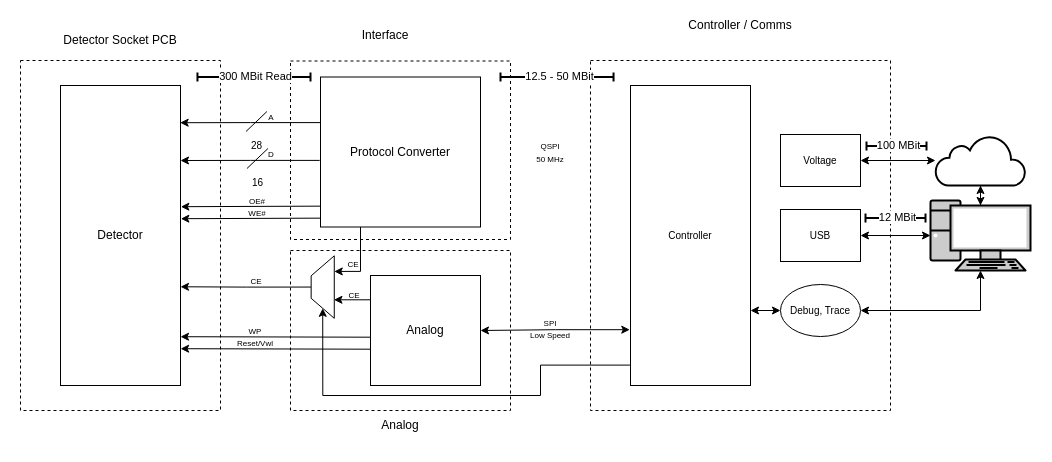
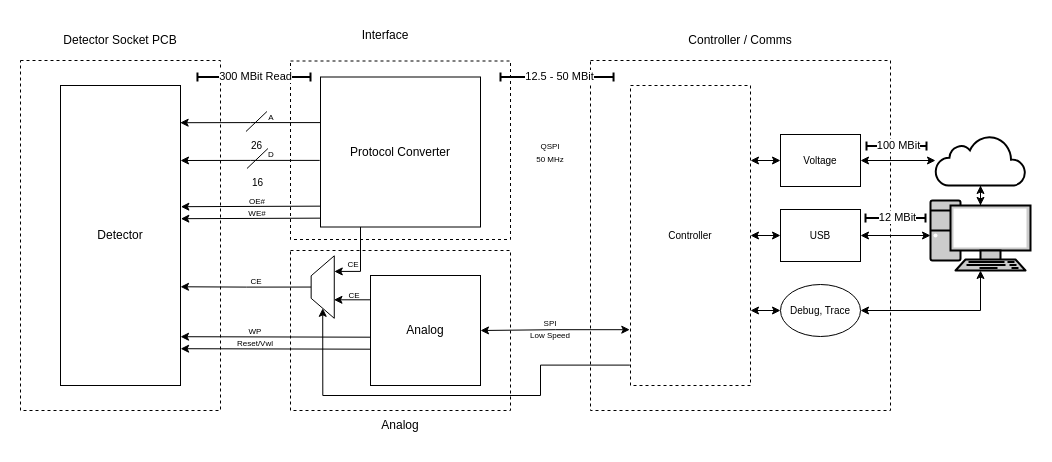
  <mxCell id="0" style=";html=1;" />
  <mxCell id="1" style=";html=1;" parent="0" />
  <mxCell id="2" value="" style="rounded=0;whiteSpace=wrap;html=1;fillColor=none;dashed=1;strokeWidth=1;" parent="1" vertex="1"><mxGeometry x="590" y="60" width="300" height="350" as="geometry" /></mxCell>
  <mxCell id="3" value="" style="rounded=0;whiteSpace=wrap;html=1;fillColor=none;dashed=1;strokeWidth=1;" parent="1" vertex="1"><mxGeometry x="290" y="60.5" width="220" height="178.5" as="geometry" /></mxCell>
  <mxCell id="4" value="" style="rounded=0;whiteSpace=wrap;html=1;fillColor=none;dashed=1;strokeWidth=1;" parent="1" vertex="1"><mxGeometry x="290" y="250" width="220" height="160" as="geometry" /></mxCell>
  <mxCell id="5" value="" style="rounded=0;whiteSpace=wrap;html=1;fillColor=none;dashed=1;strokeWidth=1;" parent="1" vertex="1"><mxGeometry x="20" y="60" width="200" height="350" as="geometry" /></mxCell>
  <mxCell id="6" value="Detector" style="rounded=0;whiteSpace=wrap;html=1;" parent="1" vertex="1"><mxGeometry x="60" y="85" width="120" height="300" as="geometry" /></mxCell>
  <mxCell id="7" value="Analog" style="whiteSpace=wrap;html=1;aspect=fixed;" parent="1" vertex="1"><mxGeometry x="370" y="275" width="110" height="110" as="geometry" /></mxCell>
  <mxCell id="8" style="edgeStyle=orthogonalEdgeStyle;rounded=0;orthogonalLoop=1;jettySize=auto;html=1;exitX=0.002;exitY=0.304;exitDx=0;exitDy=0;entryX=0.997;entryY=0.124;entryDx=0;entryDy=0;entryPerimeter=0;startArrow=none;startFill=0;endArrow=classic;endFill=1;exitPerimeter=0;" parent="1" source="11" target="6" edge="1"><mxGeometry relative="1" as="geometry" /></mxCell>
  <mxCell id="9" style="edgeStyle=orthogonalEdgeStyle;rounded=0;orthogonalLoop=1;jettySize=auto;html=1;exitX=-0.005;exitY=0.556;exitDx=0;exitDy=0;entryX=1;entryY=0.25;entryDx=0;entryDy=0;startArrow=none;startFill=0;endArrow=classic;endFill=1;exitPerimeter=0;" parent="1" source="11" target="6" edge="1"><mxGeometry relative="1" as="geometry" /></mxCell>
  <mxCell id="10" style="edgeStyle=orthogonalEdgeStyle;rounded=0;orthogonalLoop=1;jettySize=auto;html=1;exitX=0.25;exitY=1;exitDx=0;exitDy=0;entryX=0.75;entryY=1;entryDx=0;entryDy=0;startArrow=none;startFill=0;endArrow=classic;endFill=1;" parent="1" source="11" target="21" edge="1"><mxGeometry relative="1" as="geometry" /></mxCell>
  <mxCell id="11" value="Protocol Converter" style="rounded=0;whiteSpace=wrap;html=1;" parent="1" vertex="1"><mxGeometry x="320" y="76.5" width="160" height="150" as="geometry" /></mxCell>
  <mxCell id="12" value="Detector Socket PCB" style="text;html=1;strokeColor=none;fillColor=none;align=center;verticalAlign=middle;whiteSpace=wrap;rounded=0;dashed=1;" parent="1" vertex="1"><mxGeometry x="20" y="25" width="200" height="30" as="geometry" /></mxCell>
  <mxCell id="13" value="Analog" style="text;html=1;strokeColor=none;fillColor=none;align=center;verticalAlign=middle;whiteSpace=wrap;rounded=0;dashed=1;" parent="1" vertex="1"><mxGeometry x="355" y="410" width="90" height="30" as="geometry" /></mxCell>
  <mxCell id="14" value="&lt;font style=&quot;font-size: 8px;&quot;&gt;CE&lt;br&gt;&lt;/font&gt;" style="text;html=1;strokeColor=none;fillColor=none;align=center;verticalAlign=middle;whiteSpace=wrap;rounded=0;dashed=1;" parent="1" vertex="1"><mxGeometry x="235.96" y="275" width="40" height="10" as="geometry" /></mxCell>
  <mxCell id="15" value="&lt;font style=&quot;font-size: 8px;&quot;&gt;Reset/Vwl&lt;/font&gt;" style="text;html=1;strokeColor=none;fillColor=none;align=center;verticalAlign=middle;whiteSpace=wrap;rounded=0;dashed=1;" parent="1" vertex="1"><mxGeometry x="240" y="337" width="30" height="10" as="geometry" /></mxCell>
  <mxCell id="16" value="&lt;font style=&quot;font-size: 8px;&quot;&gt;WP&lt;br&gt;&lt;/font&gt;" style="text;html=1;strokeColor=none;fillColor=none;align=center;verticalAlign=middle;whiteSpace=wrap;rounded=0;dashed=1;" parent="1" vertex="1"><mxGeometry x="235" y="325" width="40" height="10" as="geometry" /></mxCell>
  <mxCell id="17" value="&lt;font style=&quot;font-size: 8px;&quot;&gt;CE&lt;br&gt;&lt;/font&gt;" style="text;html=1;strokeColor=none;fillColor=none;align=center;verticalAlign=middle;whiteSpace=wrap;rounded=0;dashed=1;" parent="1" vertex="1"><mxGeometry x="334" y="289" width="40" height="10" as="geometry" /></mxCell>
  <mxCell id="18" style="edgeStyle=orthogonalEdgeStyle;rounded=0;orthogonalLoop=1;jettySize=auto;html=1;exitX=0.296;exitY=0.986;exitDx=0;exitDy=0;startArrow=classic;startFill=1;endArrow=none;endFill=0;exitPerimeter=0;" parent="1" source="21" edge="1"><mxGeometry relative="1" as="geometry"><mxPoint x="370" y="299" as="targetPoint" /></mxGeometry></mxCell>
  <mxCell id="19" style="edgeStyle=orthogonalEdgeStyle;rounded=0;orthogonalLoop=1;jettySize=auto;html=1;exitX=0.5;exitY=0;exitDx=0;exitDy=0;entryX=0.992;entryY=0.874;entryDx=0;entryDy=0;entryPerimeter=0;startArrow=none;startFill=0;endArrow=classic;endFill=1;" parent="1" source="21" edge="1"><mxGeometry relative="1" as="geometry"><mxPoint x="180" y="286.27" as="targetPoint" /></mxGeometry></mxCell>
  <mxCell id="20" style="edgeStyle=orthogonalEdgeStyle;rounded=0;orthogonalLoop=1;jettySize=auto;html=1;entryX=-0.005;entryY=0.932;entryDx=0;entryDy=0;entryPerimeter=0;fontSize=10;startArrow=classic;startFill=1;endArrow=none;endFill=0;" parent="1" source="21" target="36" edge="1"><mxGeometry relative="1" as="geometry"><Array as="points"><mxPoint x="322" y="395" /><mxPoint x="540" y="395" /><mxPoint x="540" y="365" /></Array></mxGeometry></mxCell>
  <mxCell id="21" value="" style="shape=trapezoid;perimeter=trapezoidPerimeter;whiteSpace=wrap;html=1;fixedSize=1;rotation=-90;" parent="1" vertex="1"><mxGeometry x="290.96" y="275" width="62.5" height="23.13" as="geometry" /></mxCell>
  <mxCell id="22" value="" style="endArrow=classic;html=1;rounded=0;exitX=-0.001;exitY=0.17;exitDx=0;exitDy=0;exitPerimeter=0;entryX=1;entryY=0.694;entryDx=0;entryDy=0;entryPerimeter=0;" parent="1" edge="1"><mxGeometry width="50" height="50" relative="1" as="geometry"><mxPoint x="369.89" y="336.7" as="sourcePoint" /><mxPoint x="180" y="336.2" as="targetPoint" /></mxGeometry></mxCell>
  <mxCell id="23" value="" style="endArrow=classic;html=1;rounded=0;exitX=-0.001;exitY=0.17;exitDx=0;exitDy=0;exitPerimeter=0;entryX=1;entryY=0.694;entryDx=0;entryDy=0;entryPerimeter=0;" parent="1" edge="1"><mxGeometry width="50" height="50" relative="1" as="geometry"><mxPoint x="370" y="348.7" as="sourcePoint" /><mxPoint x="180.11" y="348.2" as="targetPoint" /></mxGeometry></mxCell>
  <mxCell id="24" value="Interface" style="text;html=1;strokeColor=none;fillColor=none;align=center;verticalAlign=middle;whiteSpace=wrap;rounded=0;dashed=1;" parent="1" vertex="1"><mxGeometry x="350" y="20" width="70" height="30" as="geometry" /></mxCell>
- <mxCell id="25" value="&lt;font style=&quot;font-size: 10px;&quot;&gt;28&lt;/font&gt;" style="verticalLabelPosition=bottom;shadow=0;dashed=0;align=center;html=1;verticalAlign=top;shape=mxgraph.electrical.transmission.bus_width;pointerEvents=1;" parent="1" vertex="1"><mxGeometry x="245.48" y="111" width="20.96" height="20" as="geometry" /></mxCell>
+ <mxCell id="25" value="&lt;font style=&quot;font-size: 10px;&quot;&gt;26&lt;/font&gt;" style="verticalLabelPosition=bottom;shadow=0;dashed=0;align=center;html=1;verticalAlign=top;shape=mxgraph.electrical.transmission.bus_width;pointerEvents=1;" parent="1" vertex="1"><mxGeometry x="245.48" y="111" width="20.96" height="20" as="geometry" /></mxCell>
  <mxCell id="26" value="&lt;font style=&quot;font-size: 10px;&quot;&gt;16&lt;/font&gt;" style="verticalLabelPosition=bottom;shadow=0;dashed=0;align=center;html=1;verticalAlign=top;shape=mxgraph.electrical.transmission.bus_width;pointerEvents=1;" parent="1" vertex="1"><mxGeometry x="246.48" y="148" width="20.96" height="20" as="geometry" /></mxCell>
  <mxCell id="27" value="&lt;font style=&quot;font-size: 8px;&quot;&gt;A&lt;br&gt;&lt;/font&gt;" style="text;html=1;strokeColor=none;fillColor=none;align=center;verticalAlign=middle;whiteSpace=wrap;rounded=0;dashed=1;" parent="1" vertex="1"><mxGeometry x="250.96" y="111" width="40" height="10" as="geometry" /></mxCell>
  <mxCell id="28" value="&lt;font style=&quot;font-size: 8px;&quot;&gt;D&lt;br&gt;&lt;/font&gt;" style="text;html=1;strokeColor=none;fillColor=none;align=center;verticalAlign=middle;whiteSpace=wrap;rounded=0;dashed=1;" parent="1" vertex="1"><mxGeometry x="250.96" y="148" width="40" height="10" as="geometry" /></mxCell>
  <mxCell id="29" value="&lt;font style=&quot;font-size: 8px;&quot;&gt;CE&lt;br&gt;&lt;/font&gt;" style="text;html=1;strokeColor=none;fillColor=none;align=center;verticalAlign=middle;whiteSpace=wrap;rounded=0;dashed=1;" parent="1" vertex="1"><mxGeometry x="333" y="258" width="40" height="10" as="geometry" /></mxCell>
  <mxCell id="30" value="&lt;font style=&quot;font-size: 8px;&quot;&gt;WE#&lt;/font&gt;" style="text;html=1;strokeColor=none;fillColor=none;align=center;verticalAlign=middle;whiteSpace=wrap;rounded=0;dashed=1;" parent="1" vertex="1"><mxGeometry x="241.96" y="207" width="30" height="10" as="geometry" /></mxCell>
  <mxCell id="31" value="&lt;font style=&quot;font-size: 8px;&quot;&gt;OE#&lt;br&gt;&lt;/font&gt;" style="text;html=1;strokeColor=none;fillColor=none;align=center;verticalAlign=middle;whiteSpace=wrap;rounded=0;dashed=1;" parent="1" vertex="1"><mxGeometry x="236.96" y="195" width="40" height="10" as="geometry" /></mxCell>
- <mxCell id="32" value="Controller / Comms" style="text;html=1;strokeColor=none;fillColor=none;align=center;verticalAlign=middle;whiteSpace=wrap;rounded=0;dashed=1;" parent="1" vertex="1"><mxGeometry x="590" y="10" width="300" height="30" as="geometry" /></mxCell>
+ <mxCell id="32" value="Controller / Comms" style="text;html=1;strokeColor=none;fillColor=none;align=center;verticalAlign=middle;whiteSpace=wrap;rounded=0;dashed=1;" parent="1" vertex="1"><mxGeometry x="590" y="25" width="300" height="30" as="geometry" /></mxCell>
  <mxCell id="33" style="edgeStyle=orthogonalEdgeStyle;rounded=0;orthogonalLoop=1;jettySize=auto;html=1;exitX=-0.006;exitY=0.814;exitDx=0;exitDy=0;entryX=1;entryY=0.5;entryDx=0;entryDy=0;fontSize=10;startArrow=classic;startFill=1;endArrow=classic;endFill=1;exitPerimeter=0;" parent="1" source="36" target="7" edge="1"><mxGeometry relative="1" as="geometry"><Array as="points" /></mxGeometry></mxCell>
+ <mxCell id="34" style="edgeStyle=orthogonalEdgeStyle;rounded=0;orthogonalLoop=1;jettySize=auto;html=1;exitX=1;exitY=0.5;exitDx=0;exitDy=0;entryX=0;entryY=0.5;entryDx=0;entryDy=0;fontSize=10;startArrow=classic;startFill=1;endArrow=classic;endFill=1;" parent="1" source="36" target="45" edge="1"><mxGeometry relative="1" as="geometry" /></mxCell>
  <mxCell id="35" style="edgeStyle=orthogonalEdgeStyle;rounded=0;orthogonalLoop=1;jettySize=auto;html=1;exitX=1;exitY=0.75;exitDx=0;exitDy=0;entryX=0;entryY=0.5;entryDx=0;entryDy=0;fontSize=10;startArrow=classic;startFill=1;endArrow=classic;endFill=1;" parent="1" source="36" target="47" edge="1"><mxGeometry relative="1" as="geometry" /></mxCell>
- <mxCell id="36" value="Controller" style="rounded=0;whiteSpace=wrap;html=1;fontSize=10;strokeWidth=1;" parent="1" vertex="1"><mxGeometry x="630" y="85" width="120" height="300" as="geometry" /></mxCell>
+ <mxCell id="36" value="Controller" style="rounded=0;whiteSpace=wrap;html=1;fontSize=10;strokeWidth=1;dashed=1;" parent="1" vertex="1"><mxGeometry x="630" y="85" width="120" height="300" as="geometry" /></mxCell>
  <mxCell id="37" style="edgeStyle=orthogonalEdgeStyle;rounded=0;orthogonalLoop=1;jettySize=auto;html=1;exitX=1;exitY=0.5;exitDx=0;exitDy=0;fontSize=10;startArrow=classic;startFill=1;endArrow=classic;endFill=1;" parent="1" source="39" target="41" edge="1"><mxGeometry relative="1" as="geometry"><mxPoint x="810.692" y="345.538" as="targetPoint" /></mxGeometry></mxCell>
+ <mxCell id="38" style="edgeStyle=orthogonalEdgeStyle;rounded=0;orthogonalLoop=1;jettySize=auto;html=1;entryX=1;entryY=0.25;entryDx=0;entryDy=0;fontSize=10;startArrow=classic;startFill=1;endArrow=classic;endFill=1;" parent="1" source="39" target="36" edge="1"><mxGeometry relative="1" as="geometry" /></mxCell>
  <mxCell id="39" value="Voltage" style="rounded=0;whiteSpace=wrap;html=1;fontSize=10;strokeWidth=1;" parent="1" vertex="1"><mxGeometry x="780" y="134" width="80" height="52" as="geometry" /></mxCell>
  <mxCell id="40" style="edgeStyle=orthogonalEdgeStyle;rounded=0;orthogonalLoop=1;jettySize=auto;html=1;entryX=0.5;entryY=0.07;entryDx=0;entryDy=0;entryPerimeter=0;fontSize=10;startArrow=classic;startFill=1;endArrow=classic;endFill=1;" parent="1" source="41" target="48" edge="1"><mxGeometry relative="1" as="geometry" /></mxCell>
  <mxCell id="41" value="" style="html=1;outlineConnect=0;fillColor=#FFFFFF;strokeColor=#000000;gradientColor=none;gradientDirection=north;strokeWidth=1;shape=mxgraph.networks.cloud;fontColor=#ffffff;fontSize=10;" parent="1" vertex="1"><mxGeometry x="935" y="135" width="90" height="50" as="geometry" /></mxCell>
  <mxCell id="42" value="&lt;font style=&quot;font-size: 8px;&quot;&gt;QSPI&lt;/font&gt;" style="text;html=1;strokeColor=none;fillColor=none;align=center;verticalAlign=middle;whiteSpace=wrap;rounded=0;dashed=1;" parent="1" vertex="1"><mxGeometry x="535" y="140" width="30" height="10" as="geometry" /></mxCell>
  <mxCell id="43" value="&lt;font style=&quot;font-size: 8px;&quot;&gt;SPI&lt;/font&gt;" style="text;html=1;strokeColor=none;fillColor=none;align=center;verticalAlign=middle;whiteSpace=wrap;rounded=0;dashed=1;" parent="1" vertex="1"><mxGeometry x="515" y="317" width="70" height="10" as="geometry" /></mxCell>
  <mxCell id="44" style="edgeStyle=orthogonalEdgeStyle;rounded=0;orthogonalLoop=1;jettySize=auto;html=1;exitX=1;exitY=0.5;exitDx=0;exitDy=0;entryX=0;entryY=0.5;entryDx=0;entryDy=0;entryPerimeter=0;fontSize=10;startArrow=classic;startFill=1;endArrow=classic;endFill=1;" parent="1" source="45" target="48" edge="1"><mxGeometry relative="1" as="geometry" /></mxCell>
  <mxCell id="45" value="USB" style="rounded=0;whiteSpace=wrap;html=1;fontSize=10;strokeWidth=1;" parent="1" vertex="1"><mxGeometry x="780" y="209" width="80" height="52" as="geometry" /></mxCell>
  <mxCell id="46" style="edgeStyle=orthogonalEdgeStyle;rounded=0;orthogonalLoop=1;jettySize=auto;html=1;exitX=1;exitY=0.5;exitDx=0;exitDy=0;fontSize=10;startArrow=classic;startFill=1;endArrow=classic;endFill=1;" parent="1" source="47" target="48" edge="1"><mxGeometry relative="1" as="geometry" /></mxCell>
  <mxCell id="47" value="Debug, Trace" style="ellipse;whiteSpace=wrap;html=1;fontSize=10;strokeWidth=1;" parent="1" vertex="1"><mxGeometry x="780" y="284" width="80" height="52" as="geometry" /></mxCell>
  <mxCell id="48" value="" style="fontColor=#0066CC;verticalAlign=top;verticalLabelPosition=bottom;labelPosition=center;align=center;html=1;outlineConnect=0;fillColor=#CCCCCC;strokeColor=#000000;gradientColor=none;gradientDirection=north;strokeWidth=1;shape=mxgraph.networks.pc;fontSize=10;" parent="1" vertex="1"><mxGeometry x="930" y="200" width="100" height="70" as="geometry" /></mxCell>
  <mxCell id="49" value="" style="endArrow=classic;html=1;rounded=0;fontSize=10;exitX=0.001;exitY=0.861;exitDx=0;exitDy=0;exitPerimeter=0;entryX=1.003;entryY=0.404;entryDx=0;entryDy=0;entryPerimeter=0;" parent="1" source="11" target="6" edge="1"><mxGeometry width="50" height="50" relative="1" as="geometry"><mxPoint x="240" y="275" as="sourcePoint" /><mxPoint x="290" y="225" as="targetPoint" /></mxGeometry></mxCell>
  <mxCell id="50" value="" style="endArrow=classic;html=1;rounded=0;fontSize=10;exitX=0.001;exitY=0.861;exitDx=0;exitDy=0;exitPerimeter=0;entryX=1.003;entryY=0.404;entryDx=0;entryDy=0;entryPerimeter=0;" parent="1" edge="1"><mxGeometry width="50" height="50" relative="1" as="geometry"><mxPoint x="320.16" y="217.65" as="sourcePoint" /><mxPoint x="180.36" y="218.2" as="targetPoint" /></mxGeometry></mxCell>
  <mxCell id="51" value="" style="endArrow=baseDash;html=1;rounded=0;startArrow=baseDash;startFill=0;endFill=0;strokeWidth=2;" parent="1" edge="1"><mxGeometry width="50" height="50" relative="1" as="geometry"><mxPoint x="196.96" y="76.5" as="sourcePoint" /><mxPoint x="310" y="76.5" as="targetPoint" /></mxGeometry></mxCell>
  <mxCell id="52" value="300 MBit Read" style="edgeLabel;html=1;align=center;verticalAlign=middle;resizable=0;points=[];" parent="51" vertex="1" connectable="0"><mxGeometry x="0.027" y="1" relative="1" as="geometry"><mxPoint as="offset" /></mxGeometry></mxCell>
  <mxCell id="53" value="" style="endArrow=baseDash;html=1;rounded=0;startArrow=baseDash;startFill=0;endFill=0;strokeWidth=2;" parent="1" edge="1"><mxGeometry width="50" height="50" relative="1" as="geometry"><mxPoint x="500" y="76.5" as="sourcePoint" /><mxPoint x="613.04" y="76.5" as="targetPoint" /></mxGeometry></mxCell>
  <mxCell id="54" value="12.5 - 50 MBit" style="edgeLabel;html=1;align=center;verticalAlign=middle;resizable=0;points=[];" parent="53" vertex="1" connectable="0"><mxGeometry x="0.027" y="1" relative="1" as="geometry"><mxPoint as="offset" /></mxGeometry></mxCell>
  <mxCell id="55" value="&lt;font style=&quot;font-size: 8px;&quot;&gt;50 MHz&lt;/font&gt;" style="text;html=1;strokeColor=none;fillColor=none;align=center;verticalAlign=middle;whiteSpace=wrap;rounded=0;dashed=1;" parent="1" vertex="1"><mxGeometry x="535" y="153" width="30" height="10" as="geometry" /></mxCell>
  <mxCell id="56" value="" style="endArrow=baseDash;html=1;rounded=0;startArrow=baseDash;startFill=0;endFill=0;strokeWidth=2;" parent="1" edge="1"><mxGeometry width="50" height="50" relative="1" as="geometry"><mxPoint x="866" y="145.52" as="sourcePoint" /><mxPoint x="926" y="145.52" as="targetPoint" /></mxGeometry></mxCell>
  <mxCell id="57" value="100 MBit" style="edgeLabel;html=1;align=center;verticalAlign=middle;resizable=0;points=[];" parent="56" vertex="1" connectable="0"><mxGeometry x="0.027" y="1" relative="1" as="geometry"><mxPoint as="offset" /></mxGeometry></mxCell>
  <mxCell id="58" value="" style="endArrow=baseDash;html=1;rounded=0;startArrow=baseDash;startFill=0;endFill=0;strokeWidth=2;" parent="1" edge="1"><mxGeometry width="50" height="50" relative="1" as="geometry"><mxPoint x="865" y="217.52" as="sourcePoint" /><mxPoint x="925" y="217.52" as="targetPoint" /></mxGeometry></mxCell>
  <mxCell id="59" value="12 MBit" style="edgeLabel;html=1;align=center;verticalAlign=middle;resizable=0;points=[];" parent="58" vertex="1" connectable="0"><mxGeometry x="0.027" y="1" relative="1" as="geometry"><mxPoint as="offset" /></mxGeometry></mxCell>
  <mxCell id="60" value="&lt;font style=&quot;font-size: 8px;&quot;&gt;Low Speed&lt;/font&gt;" style="text;html=1;strokeColor=none;fillColor=none;align=center;verticalAlign=middle;whiteSpace=wrap;rounded=0;dashed=1;" parent="1" vertex="1"><mxGeometry x="515" y="329" width="70" height="10" as="geometry" /></mxCell>
